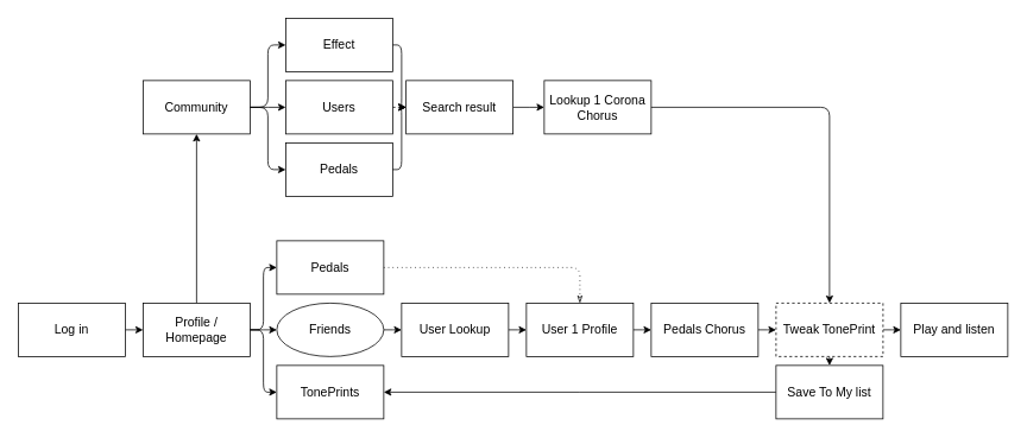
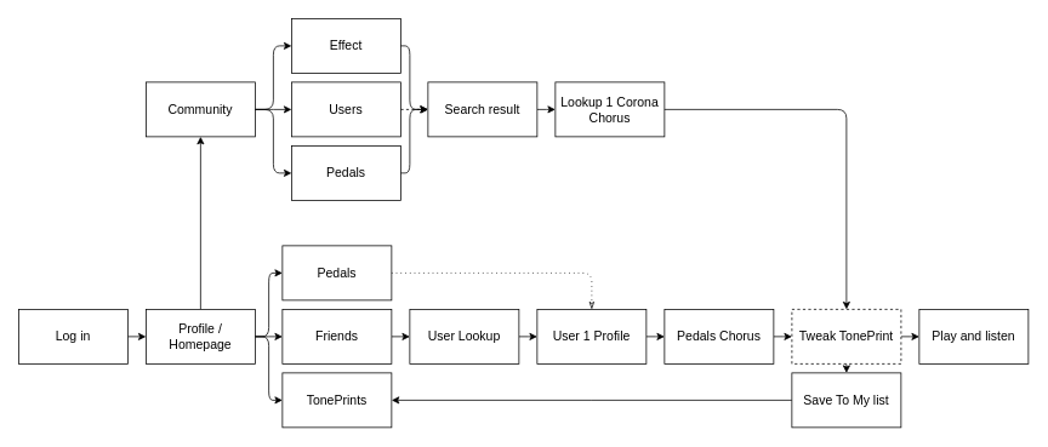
  <mxCell id="0" />
  <mxCell id="1" parent="0" />
  <mxCell id="2" parent="1" target="6" source="3" edge="1" style="edgeStyle=elbowEdgeStyle;rounded=0;orthogonalLoop=1;jettySize=auto;html=1;exitX=1;exitY=0.5;exitDx=0;exitDy=0;entryX=0;entryY=0.5;entryDx=0;entryDy=0;fontSize=14;"><mxGeometry as="geometry" relative="1" /></mxCell>
  <mxCell id="3" value="Log in" parent="1" style="rounded=0;whiteSpace=wrap;html=1;fontSize=14;" vertex="1"><mxGeometry as="geometry" height="60" width="120" y="340" x="20" /></mxCell>
  <mxCell id="4" parent="1" target="10" source="6" edge="1" style="edgeStyle=elbowEdgeStyle;rounded=0;orthogonalLoop=1;jettySize=auto;html=1;exitX=1;exitY=0.5;exitDx=0;exitDy=0;entryX=0;entryY=0.5;entryDx=0;entryDy=0;fontSize=14;"><mxGeometry as="geometry" relative="1" /></mxCell>
  <mxCell id="5" parent="1" target="27" source="6" edge="1" style="edgeStyle=orthogonalEdgeStyle;rounded=0;orthogonalLoop=1;jettySize=auto;html=1;exitX=0.5;exitY=0;exitDx=0;exitDy=0;entryX=0.5;entryY=1;entryDx=0;entryDy=0;"><mxGeometry as="geometry" relative="1" /></mxCell>
  <mxCell id="6" value="Profile / Homepage&lt;br style=&quot;font-size: 14px;&quot;&gt;" parent="1" style="rounded=0;whiteSpace=wrap;html=1;fontSize=14;" vertex="1"><mxGeometry as="geometry" height="60" width="120" y="340" x="160" /></mxCell>
  <mxCell id="7" value="TonePrints&lt;br&gt;" parent="1" style="rounded=0;whiteSpace=wrap;html=1;fontSize=14;" vertex="1"><mxGeometry as="geometry" height="60" width="120" y="410" x="310" /></mxCell>
  <mxCell id="8" value="&lt;font style=&quot;font-size: 14px;&quot;&gt;Pedals&lt;/font&gt;" parent="1" style="rounded=0;whiteSpace=wrap;html=1;fontSize=14;" vertex="1"><mxGeometry as="geometry" height="60" width="120" y="270" x="310" /></mxCell>
  <mxCell id="9" parent="1" target="12" source="10" edge="1" style="edgeStyle=elbowEdgeStyle;rounded=0;orthogonalLoop=1;jettySize=auto;html=1;exitX=1;exitY=0.5;exitDx=0;exitDy=0;entryX=0;entryY=0.5;entryDx=0;entryDy=0;fontSize=14;"><mxGeometry as="geometry" relative="1" /></mxCell>
- <mxCell id="10" value="Friends&lt;br&gt;" parent="1" style="ellipse;whiteSpace=wrap;html=1;fontSize=14;" vertex="1"><mxGeometry as="geometry" height="60" width="120" y="340" x="310" /></mxCell>
+ <mxCell id="10" value="Friends&lt;br&gt;" parent="1" style="rounded=0;whiteSpace=wrap;html=1;fontSize=14;" vertex="1"><mxGeometry as="geometry" height="60" width="120" y="340" x="310" /></mxCell>
  <mxCell id="11" parent="1" target="14" source="12" edge="1" style="edgeStyle=elbowEdgeStyle;rounded=0;orthogonalLoop=1;jettySize=auto;html=1;exitX=1;exitY=0.5;exitDx=0;exitDy=0;entryX=0;entryY=0.5;entryDx=0;entryDy=0;fontSize=14;"><mxGeometry as="geometry" relative="1" /></mxCell>
  <mxCell id="12" value="User Lookup" parent="1" style="rounded=0;whiteSpace=wrap;html=1;fontSize=14;" vertex="1"><mxGeometry as="geometry" height="60" width="120" y="340" x="450" /></mxCell>
  <mxCell id="13" parent="1" target="19" source="14" edge="1" style="edgeStyle=elbowEdgeStyle;rounded=0;orthogonalLoop=1;jettySize=auto;elbow=vertical;html=1;exitX=1;exitY=0.5;exitDx=0;exitDy=0;entryX=0;entryY=0.5;entryDx=0;entryDy=0;endArrow=classic;endFill=1;fontSize=14;"><mxGeometry as="geometry" relative="1" /></mxCell>
  <mxCell id="14" value="User 1 Profile&lt;br style=&quot;font-size: 14px&quot;&gt;" parent="1" style="rounded=0;whiteSpace=wrap;html=1;fontSize=14;" vertex="1"><mxGeometry as="geometry" height="60" width="120" y="340" x="590" /></mxCell>
  <mxCell id="15" value="" parent="1" target="7" edge="1" style="endArrow=classic;html=1;fontSize=14;edgeStyle=elbowEdgeStyle;entryX=0;entryY=0.5;entryDx=0;entryDy=0;"><mxGeometry as="geometry" relative="1" height="50" width="50"><mxPoint as="sourcePoint" y="370" x="280" /><mxPoint as="targetPoint" y="320" x="330" /></mxGeometry></mxCell>
  <mxCell id="16" value="" parent="1" target="8" edge="1" style="endArrow=classic;html=1;fontSize=14;edgeStyle=elbowEdgeStyle;entryX=0;entryY=0.5;entryDx=0;entryDy=0;"><mxGeometry as="geometry" relative="1" height="50" width="50"><mxPoint as="sourcePoint" y="370" x="280" /><mxPoint as="targetPoint" y="320" x="330" /></mxGeometry></mxCell>
  <mxCell id="17" value="" parent="1" target="14" edge="1" style="endArrow=classicThin;html=1;fontSize=14;edgeStyle=elbowEdgeStyle;elbow=vertical;dashed=1;dashPattern=1 4;endFill=0;entryX=0.5;entryY=0;entryDx=0;entryDy=0;"><mxGeometry as="geometry" relative="1" height="50" width="50"><mxPoint as="sourcePoint" y="300" x="430" /><mxPoint as="targetPoint" y="250" x="480" /><Array as="points"><mxPoint y="300" x="540" /></Array></mxGeometry></mxCell>
  <mxCell id="18" parent="1" target="22" source="19" edge="1" style="edgeStyle=elbowEdgeStyle;rounded=0;orthogonalLoop=1;jettySize=auto;elbow=vertical;html=1;exitX=1;exitY=0.5;exitDx=0;exitDy=0;entryX=0;entryY=0.5;entryDx=0;entryDy=0;endArrow=classic;endFill=1;fontSize=14;"><mxGeometry as="geometry" relative="1" /></mxCell>
  <mxCell id="19" value="Pedals Chorus" parent="1" style="rounded=0;whiteSpace=wrap;html=1;fontSize=14;" vertex="1"><mxGeometry as="geometry" height="60" width="120" y="340" x="730" /></mxCell>
  <mxCell id="20" parent="1" target="24" source="22" edge="1" style="edgeStyle=elbowEdgeStyle;rounded=0;orthogonalLoop=1;jettySize=auto;elbow=vertical;html=1;exitX=0.5;exitY=1;exitDx=0;exitDy=0;entryX=0.5;entryY=0;entryDx=0;entryDy=0;endArrow=classic;endFill=1;fontSize=14;"><mxGeometry as="geometry" relative="1" /></mxCell>
  <mxCell id="21" parent="1" target="25" source="22" edge="1" style="edgeStyle=elbowEdgeStyle;rounded=0;orthogonalLoop=1;jettySize=auto;elbow=vertical;html=1;exitX=1;exitY=0.5;exitDx=0;exitDy=0;endArrow=classic;endFill=1;fontSize=14;"><mxGeometry as="geometry" relative="1" /></mxCell>
  <mxCell id="22" value="Tweak TonePrint&lt;br&gt;" parent="1" style="rounded=0;whiteSpace=wrap;html=1;fontSize=14;dashed=1;" vertex="1"><mxGeometry as="geometry" height="60" width="120" y="340" x="870" /></mxCell>
  <mxCell id="23" parent="1" target="7" source="24" edge="1" style="edgeStyle=elbowEdgeStyle;rounded=0;orthogonalLoop=1;jettySize=auto;elbow=vertical;html=1;exitX=0;exitY=0.5;exitDx=0;exitDy=0;entryX=1;entryY=0.5;entryDx=0;entryDy=0;endArrow=classic;endFill=1;fontSize=14;"><mxGeometry as="geometry" relative="1" /></mxCell>
  <mxCell id="24" value="Save To My list&lt;br&gt;" parent="1" style="rounded=0;whiteSpace=wrap;html=1;fontSize=14;" vertex="1"><mxGeometry as="geometry" height="60" width="120" y="410" x="870" /></mxCell>
  <mxCell id="25" value="Play and listen" parent="1" style="rounded=0;whiteSpace=wrap;html=1;fontSize=14;" vertex="1"><mxGeometry as="geometry" height="60" width="120" y="340" x="1010" /></mxCell>
  <mxCell id="26" parent="1" target="30" source="27" edge="1" style="edgeStyle=elbowEdgeStyle;rounded=0;orthogonalLoop=1;jettySize=auto;html=1;exitX=1;exitY=0.5;exitDx=0;exitDy=0;entryX=0;entryY=0.5;entryDx=0;entryDy=0;fontSize=14;"><mxGeometry as="geometry" relative="1" /></mxCell>
  <mxCell id="27" value="Community" parent="1" style="rounded=0;whiteSpace=wrap;html=1;fontSize=14;" vertex="1"><mxGeometry as="geometry" height="60" width="120" y="90" x="160" /></mxCell>
  <mxCell id="28" value="Pedals&lt;br&gt;" parent="1" style="rounded=0;whiteSpace=wrap;html=1;fontSize=14;" vertex="1"><mxGeometry as="geometry" height="60" width="120" y="160" x="320" /></mxCell>
  <mxCell id="29" parent="1" target="36" source="30" edge="1" style="edgeStyle=elbowEdgeStyle;rounded=0;orthogonalLoop=1;jettySize=auto;html=1;exitX=1;exitY=0.5;exitDx=0;exitDy=0;entryX=0;entryY=0.5;entryDx=0;entryDy=0;fontSize=14;dashed=1;"><mxGeometry as="geometry" relative="1" /></mxCell>
  <mxCell id="30" value="Users&lt;br&gt;" parent="1" style="rounded=0;whiteSpace=wrap;html=1;fontSize=14;" vertex="1"><mxGeometry as="geometry" height="60" width="120" y="90" x="320" /></mxCell>
  <mxCell id="31" value="Effect" parent="1" style="rounded=0;whiteSpace=wrap;html=1;fontSize=14;" vertex="1"><mxGeometry as="geometry" height="60" width="120" y="20" x="320" /></mxCell>
  <mxCell id="32" value="" parent="1" target="31" edge="1" style="endArrow=classic;html=1;fontSize=14;edgeStyle=elbowEdgeStyle;entryX=0;entryY=0.5;entryDx=0;entryDy=0;"><mxGeometry as="geometry" relative="1" height="50" width="50"><mxPoint as="sourcePoint" y="120" x="280" /><mxPoint as="targetPoint" y="70" x="330" /></mxGeometry></mxCell>
  <mxCell id="33" value="" parent="1" target="28" edge="1" style="endArrow=classic;html=1;fontSize=14;edgeStyle=elbowEdgeStyle;entryX=0;entryY=0.5;entryDx=0;entryDy=0;"><mxGeometry as="geometry" relative="1" height="50" width="50"><mxPoint as="sourcePoint" y="120" x="280" /><mxPoint as="targetPoint" y="50.118" x="320.235" /></mxGeometry></mxCell>
  <mxCell id="34" value="" parent="1" target="36" source="28" edge="1" style="endArrow=classic;html=1;fontSize=14;edgeStyle=elbowEdgeStyle;exitX=1;exitY=0.5;exitDx=0;exitDy=0;entryX=0;entryY=0.5;entryDx=0;entryDy=0;"><mxGeometry as="geometry" relative="1" height="50" width="50"><mxPoint as="sourcePoint" y="130" x="290" /><mxPoint as="targetPoint" y="190" x="540" /><Array as="points"><mxPoint y="150" x="450" /></Array></mxGeometry></mxCell>
  <mxCell id="35" parent="1" target="38" source="36" edge="1" style="edgeStyle=elbowEdgeStyle;rounded=0;orthogonalLoop=1;jettySize=auto;html=1;exitX=1;exitY=0.5;exitDx=0;exitDy=0;entryX=0;entryY=0.5;entryDx=0;entryDy=0;fontSize=14;"><mxGeometry as="geometry" relative="1" /></mxCell>
- <mxCell id="36" value="Search result&lt;br&gt;" parent="1" style="rounded=0;whiteSpace=wrap;html=1;fontSize=14;" vertex="1"><mxGeometry x="455" y="90" as="geometry" height="60" width="120" /></mxCell>
+ <mxCell id="36" value="Search result&lt;br&gt;" parent="1" style="rounded=0;whiteSpace=wrap;html=1;fontSize=14;" vertex="1"><mxGeometry as="geometry" height="60" width="120" y="90" x="470" /></mxCell>
  <mxCell id="37" value="" parent="1" target="36" source="31" edge="1" style="endArrow=classic;html=1;fontSize=14;edgeStyle=elbowEdgeStyle;exitX=1;exitY=0.5;exitDx=0;exitDy=0;entryX=0;entryY=0.5;entryDx=0;entryDy=0;"><mxGeometry as="geometry" relative="1" height="50" width="50"><mxPoint as="sourcePoint" y="200.118" x="450.235" /><mxPoint as="targetPoint" y="129.529" x="479.647" /><Array as="points"><mxPoint y="80" x="450" /></Array></mxGeometry></mxCell>
  <mxCell id="38" value="Lookup 1 Corona Chorus&lt;br&gt;" parent="1" style="rounded=0;whiteSpace=wrap;html=1;fontSize=14;" vertex="1"><mxGeometry as="geometry" height="60" width="120" y="90" x="610" /></mxCell>
  <mxCell id="39" value="" parent="1" target="22" edge="1" style="endArrow=classic;html=1;fontSize=14;edgeStyle=elbowEdgeStyle;elbow=vertical;entryX=0.5;entryY=0;entryDx=0;entryDy=0;"><mxGeometry as="geometry" relative="1" height="50" width="50"><mxPoint as="sourcePoint" y="120" x="730" /><mxPoint as="targetPoint" y="300" x="860" /><Array as="points"><mxPoint y="120" x="840" /></Array></mxGeometry></mxCell>
